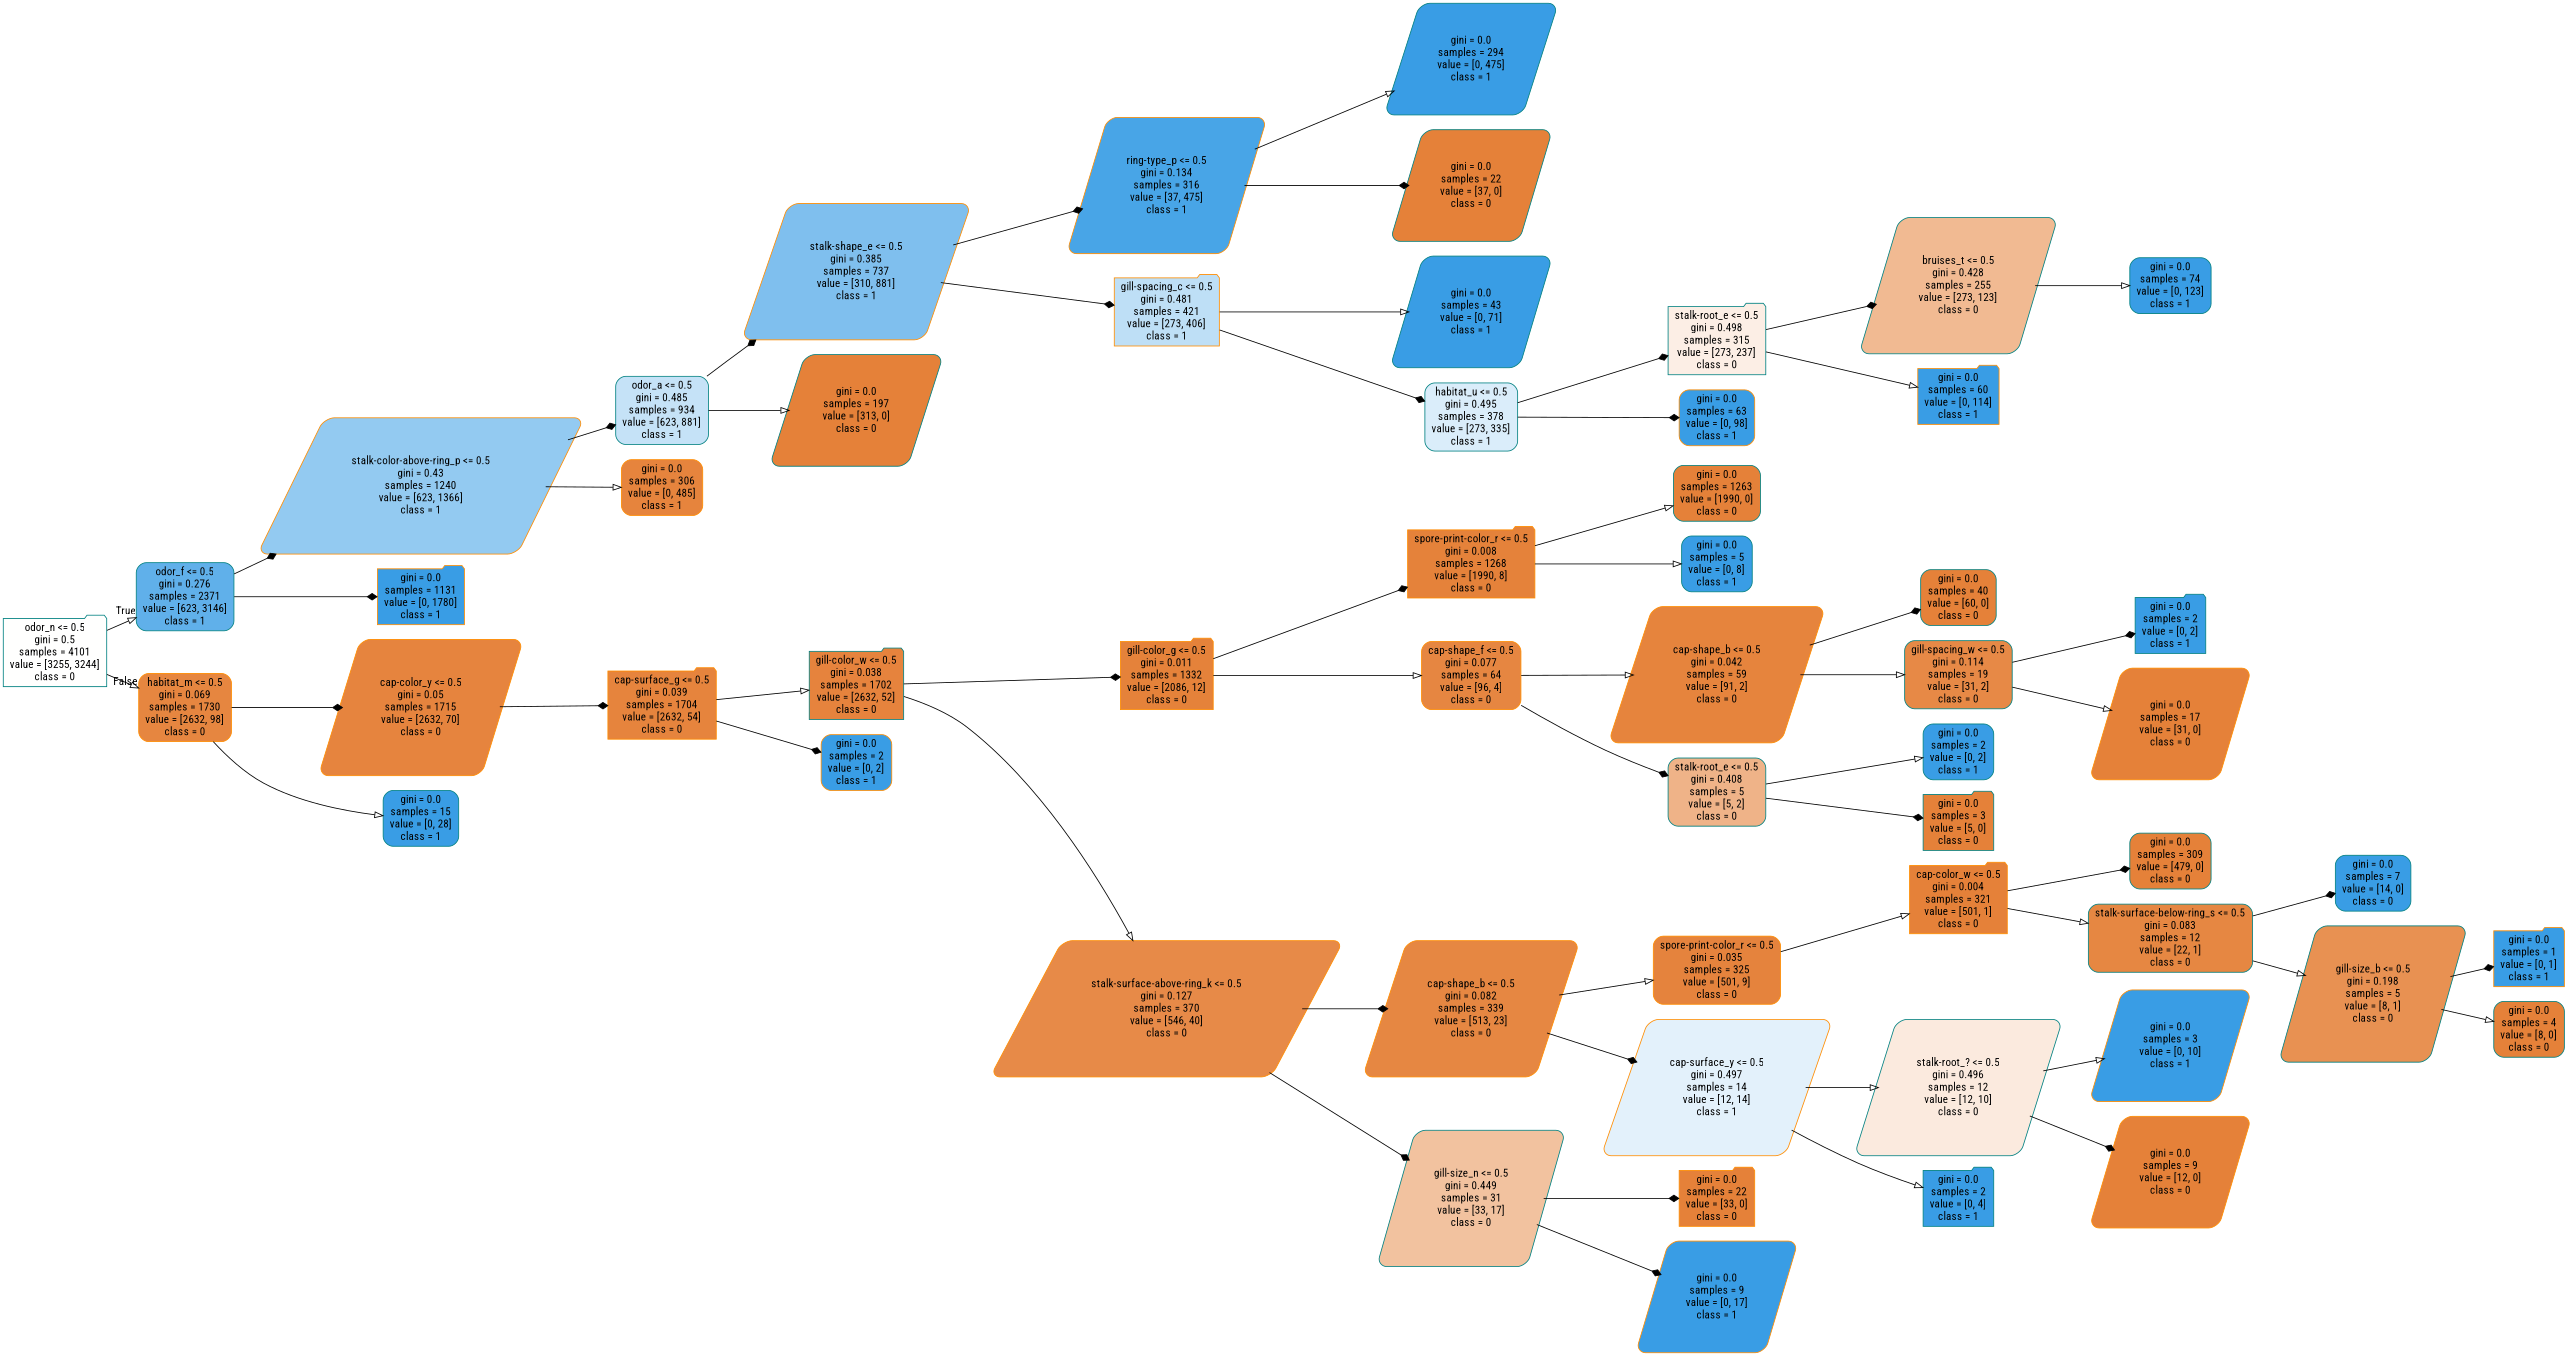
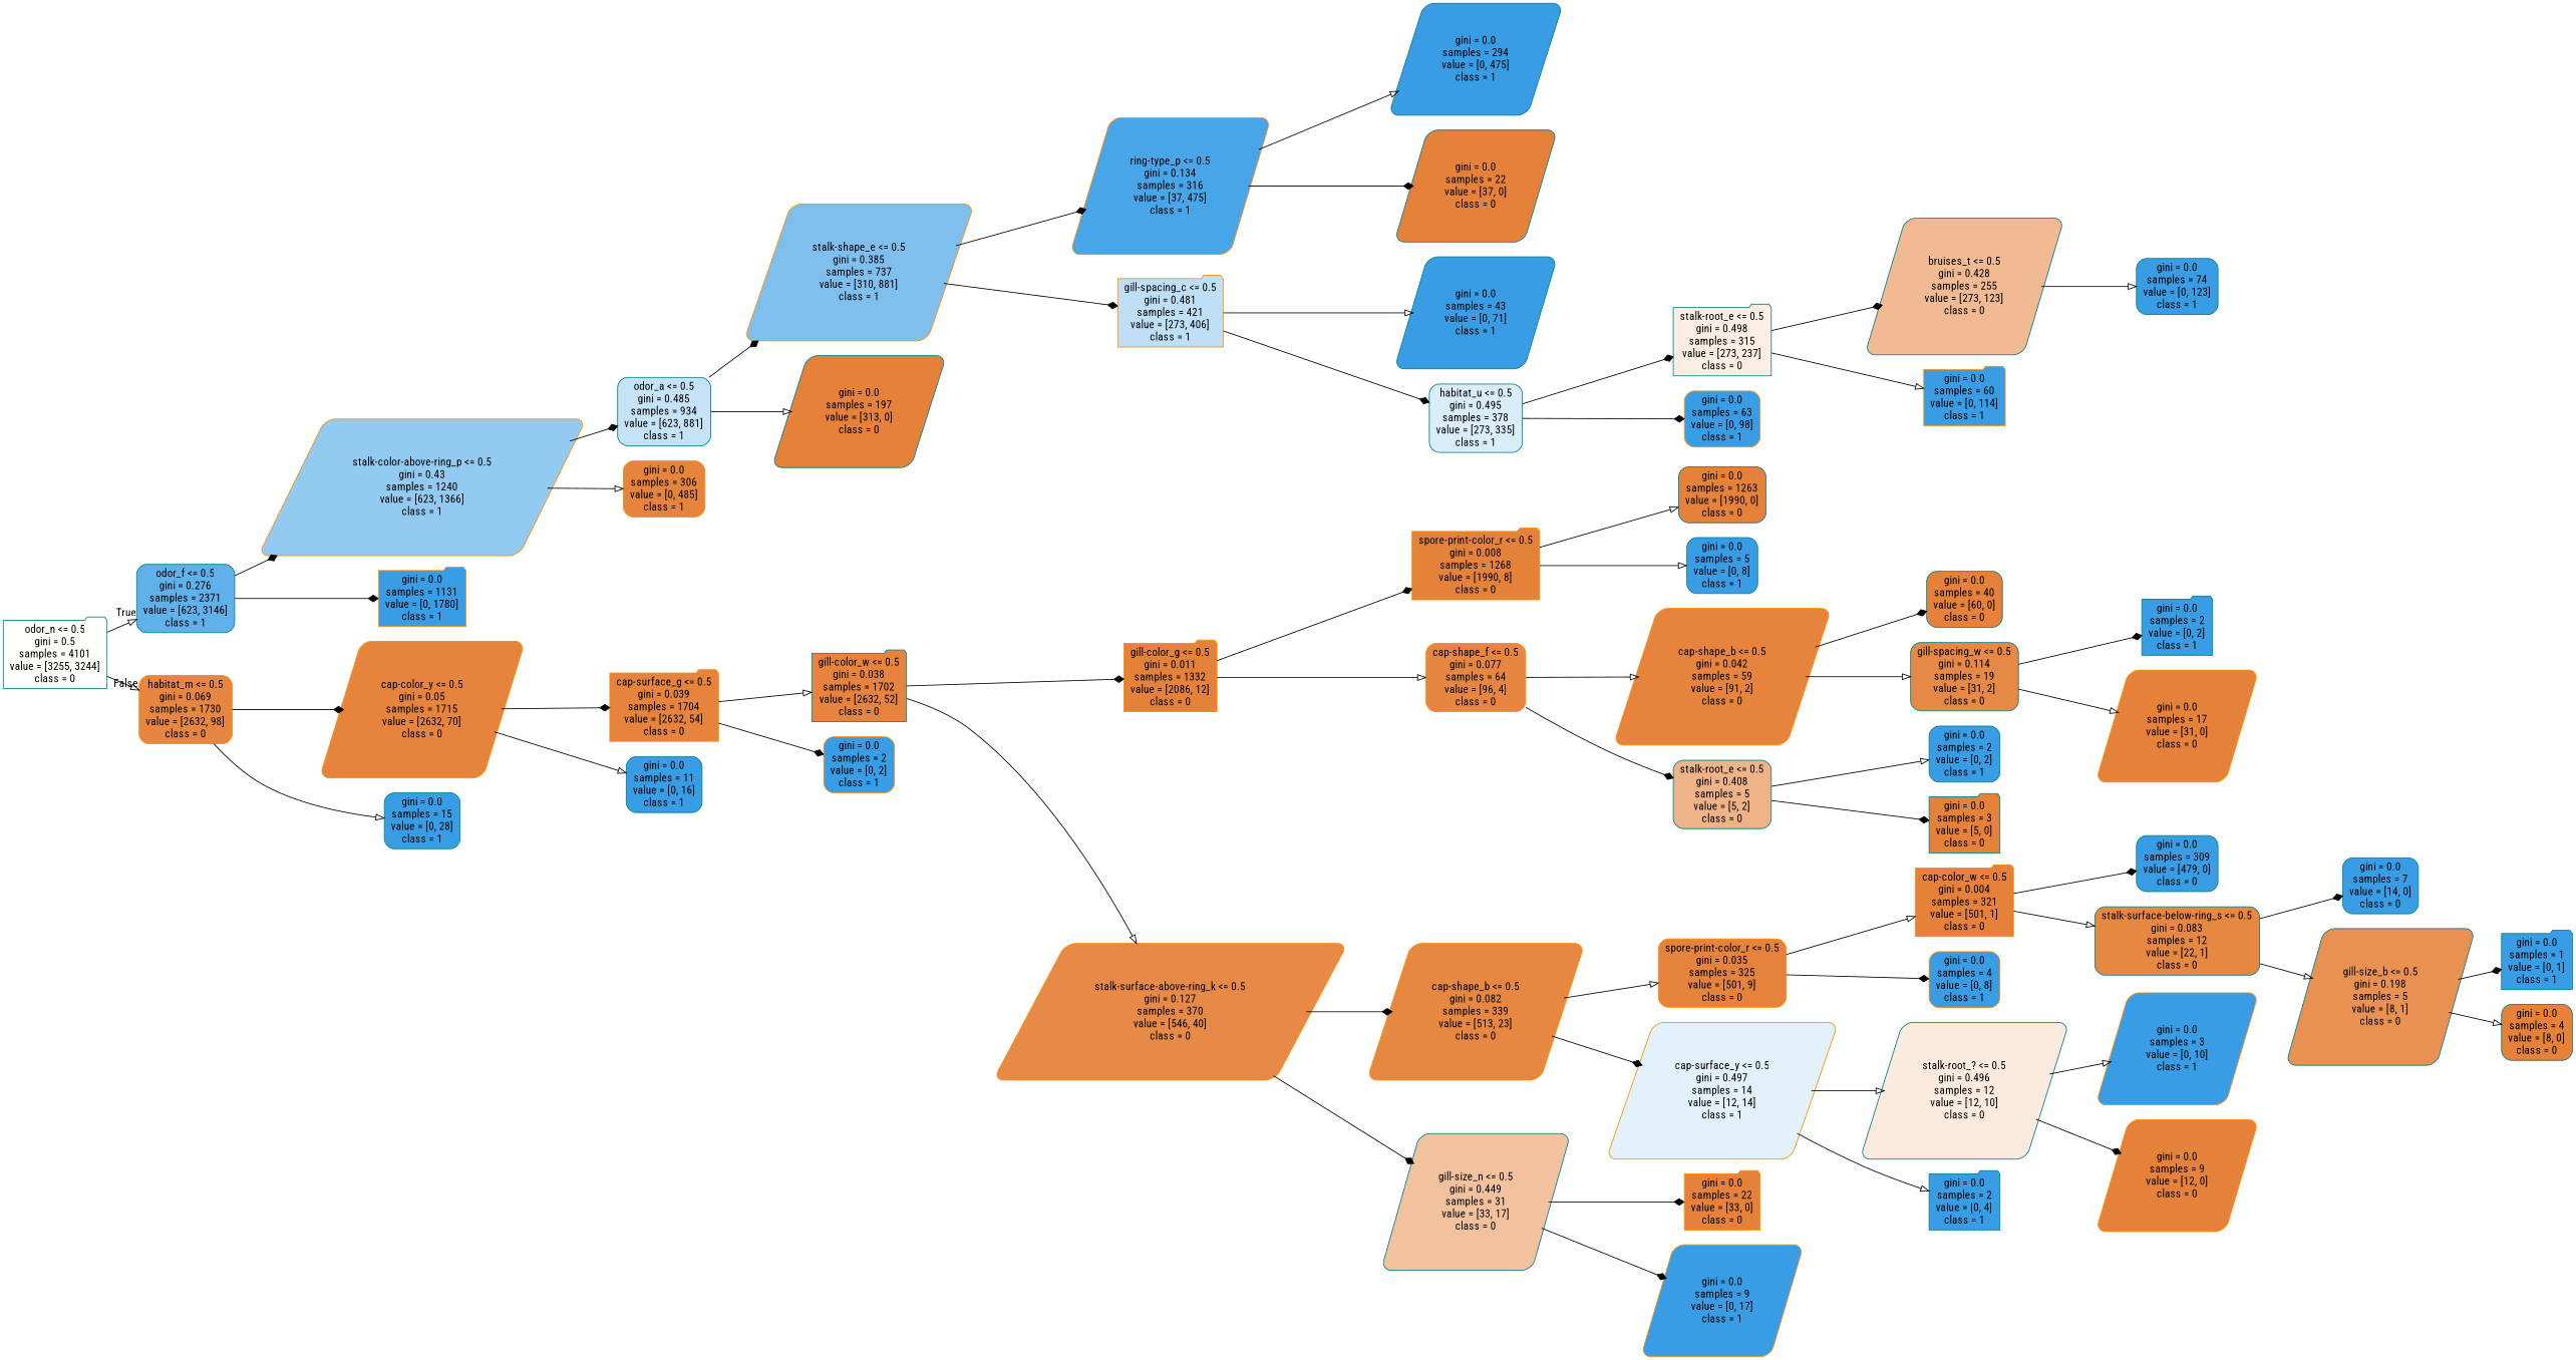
  digraph {
    fontname="Roboto Condensed"
    rankdir=LR
    node [color=teal fillcolor="#399de5" fontname="Roboto Condensed" shape=box style="filled, rounded"]
    edge [arrowhead=diamond fontname="Roboto Condensed"]
    n1 [fillcolor="#fffffe" label="odor_n <= 0.5\ngini = 0.5\nsamples = 4101\nvalue = [3255, 3244]\nclass = 0" shape=folder]
    n2 [fillcolor="#60b0ea" label="odor_f <= 0.5\ngini = 0.276\nsamples = 2371\nvalue = [623, 3146]\nclass = 1"]
    n3 [color=darkorange fillcolor="#e68640" label="habitat_m <= 0.5\ngini = 0.069\nsamples = 1730\nvalue = [2632, 98]\nclass = 0"]
    n4 [color=darkorange fillcolor="#93caf1" label="stalk-color-above-ring_p <= 0.5\ngini = 0.43\nsamples = 1240\nvalue = [623, 1366]\nclass = 1" shape=parallelogram]
    n5 [color=darkorange label="gini = 0.0\nsamples = 1131\nvalue = [0, 1780]\nclass = 1" shape=folder]
    n6 [color=darkorange fillcolor="#e6843e" label="cap-color_y <= 0.5\ngini = 0.05\nsamples = 1715\nvalue = [2632, 70]\nclass = 0" shape=parallelogram]
    n7 [label="gini = 0.0\nsamples = 15\nvalue = [0, 28]\nclass = 1"]
    n8 [fillcolor="#c5e2f7" label="odor_a <= 0.5\ngini = 0.485\nsamples = 934\nvalue = [623, 881]\nclass = 1"]
    n9 [color=darkorange fillcolor="#e6843d" label="gini = 0.0\nsamples = 306\nvalue = [0, 485]\nclass = 1"]
    n10 [color=darkorange fillcolor="#7fbfee" label="stalk-shape_e <= 0.5\ngini = 0.385\nsamples = 737\nvalue = [310, 881]\nclass = 1" shape=parallelogram]
    n11 [fillcolor="#e58139" label="gini = 0.0\nsamples = 197\nvalue = [313, 0]\nclass = 0" shape=parallelogram]
    n12 [color=darkorange fillcolor="#48a5e7" label="ring-type_p <= 0.5\ngini = 0.134\nsamples = 316\nvalue = [37, 475]\nclass = 1" shape=parallelogram]
    n13 [color=darkorange fillcolor="#bedff6" label="gill-spacing_c <= 0.5\ngini = 0.481\nsamples = 421\nvalue = [273, 406]\nclass = 1" shape=folder]
    n14 [label="gini = 0.0\nsamples = 294\nvalue = [0, 475]\nclass = 1" shape=parallelogram]
    n15 [fillcolor="#e58139" label="gini = 0.0\nsamples = 22\nvalue = [37, 0]\nclass = 0" shape=parallelogram]
    n16 [label="gini = 0.0\nsamples = 43\nvalue = [0, 71]\nclass = 1" shape=parallelogram]
    n17 [fillcolor="#daedfa" label="habitat_u <= 0.5\ngini = 0.495\nsamples = 378\nvalue = [273, 335]\nclass = 1"]
    n18 [fillcolor="#fceee5" label="stalk-root_e <= 0.5\ngini = 0.498\nsamples = 315\nvalue = [273, 237]\nclass = 0" shape=folder]
    n19 [color=darkorange label="gini = 0.0\nsamples = 63\nvalue = [0, 98]\nclass = 1"]
    n20 [fillcolor="#f1ba92" label="bruises_t <= 0.5\ngini = 0.428\nsamples = 255\nvalue = [273, 123]\nclass = 0" shape=parallelogram]
    n21 [color=darkorange label="gini = 0.0\nsamples = 60\nvalue = [0, 114]\nclass = 1" shape=folder]
    n22 [label="gini = 0.0\nsamples = 74\nvalue = [0, 123]\nclass = 1"]
    n23 [color=darkorange fillcolor="#e6843d" label="cap-surface_g <= 0.5\ngini = 0.039\nsamples = 1704\nvalue = [2632, 54]\nclass = 0" shape=folder]
+   n24 [label="gini = 0.0\nsamples = 11\nvalue = [0, 16]\nclass = 1"]
    n25 [fillcolor="#e6833d" label="gill-color_w <= 0.5\ngini = 0.038\nsamples = 1702\nvalue = [2632, 52]\nclass = 0" shape=folder]
    n26 [color=darkorange label="gini = 0.0\nsamples = 2\nvalue = [0, 2]\nclass = 1"]
    n27 [color=darkorange fillcolor="#e5823a" label="gill-color_g <= 0.5\ngini = 0.011\nsamples = 1332\nvalue = [2086, 12]\nclass = 0" shape=folder]
    n28 [color=darkorange fillcolor="#e78a48" label="stalk-surface-above-ring_k <= 0.5\ngini = 0.127\nsamples = 370\nvalue = [546, 40]\nclass = 0" shape=parallelogram]
    n29 [color=darkorange fillcolor="#e5823a" label="spore-print-color_r <= 0.5\ngini = 0.008\nsamples = 1268\nvalue = [1990, 8]\nclass = 0" shape=folder]
    n30 [color=darkorange fillcolor="#e68641" label="cap-shape_f <= 0.5\ngini = 0.077\nsamples = 64\nvalue = [96, 4]\nclass = 0"]
    n31 [color=darkorange fillcolor="#e68742" label="cap-shape_b <= 0.5\ngini = 0.082\nsamples = 339\nvalue = [513, 23]\nclass = 0" shape=parallelogram]
    n32 [fillcolor="#f2c29f" label="gill-size_n <= 0.5\ngini = 0.449\nsamples = 31\nvalue = [33, 17]\nclass = 0" shape=parallelogram]
    n33 [fillcolor="#e58139" label="gini = 0.0\nsamples = 1263\nvalue = [1990, 0]\nclass = 0"]
    n34 [label="gini = 0.0\nsamples = 5\nvalue = [0, 8]\nclass = 1"]
    n35 [color=darkorange fillcolor="#e6843d" label="cap-shape_b <= 0.5\ngini = 0.042\nsamples = 59\nvalue = [91, 2]\nclass = 0" shape=parallelogram]
    n36 [fillcolor="#efb388" label="stalk-root_e <= 0.5\ngini = 0.408\nsamples = 5\nvalue = [5, 2]\nclass = 0"]
    n37 [fillcolor="#e58139" label="gini = 0.0\nsamples = 40\nvalue = [60, 0]\nclass = 0"]
    n38 [fillcolor="#e78946" label="gill-spacing_w <= 0.5\ngini = 0.114\nsamples = 19\nvalue = [31, 2]\nclass = 0"]
    n39 [label="gini = 0.0\nsamples = 2\nvalue = [0, 2]\nclass = 1"]
    n40 [fillcolor="#e58139" label="gini = 0.0\nsamples = 3\nvalue = [5, 0]\nclass = 0" shape=folder]
    n41 [label="gini = 0.0\nsamples = 2\nvalue = [0, 2]\nclass = 1" shape=folder]
    n42 [color=darkorange fillcolor="#e58139" label="gini = 0.0\nsamples = 17\nvalue = [31, 0]\nclass = 0" shape=parallelogram]
    n43 [color=darkorange fillcolor="#e5833d" label="spore-print-color_r <= 0.5\ngini = 0.035\nsamples = 325\nvalue = [501, 9]\nclass = 0"]
    n44 [color=darkorange fillcolor="#e3f1fb" label="cap-surface_y <= 0.5\ngini = 0.497\nsamples = 14\nvalue = [12, 14]\nclass = 1" shape=parallelogram]
    n45 [color=darkorange fillcolor="#e58139" label="gini = 0.0\nsamples = 22\nvalue = [33, 0]\nclass = 0" shape=folder]
    n46 [color=darkorange label="gini = 0.0\nsamples = 9\nvalue = [0, 17]\nclass = 1" shape=parallelogram]
    n47 [color=darkorange fillcolor="#e58139" label="cap-color_w <= 0.5\ngini = 0.004\nsamples = 321\nvalue = [501, 1]\nclass = 0" shape=folder]
+   n48 [color=darkorange label="gini = 0.0\nsamples = 4\nvalue = [0, 8]\nclass = 1"]
    n49 [fillcolor="#fbeade" label="stalk-root_? <= 0.5\ngini = 0.496\nsamples = 12\nvalue = [12, 10]\nclass = 0" shape=parallelogram]
    n50 [label="gini = 0.0\nsamples = 2\nvalue = [0, 4]\nclass = 1" shape=folder]
-   n51 [fillcolor="#e58139" label="gini = 0.0\nsamples = 309\nvalue = [479, 0]\nclass = 0"]
+   n51 [label="gini = 0.0\nsamples = 309\nvalue = [479, 0]\nclass = 0"]
    n52 [fillcolor="#e68742" label="stalk-surface-below-ring_s <= 0.5\ngini = 0.083\nsamples = 12\nvalue = [22, 1]\nclass = 0"]
    n53 [label="gini = 0.0\nsamples = 7\nvalue = [14, 0]\nclass = 0"]
    n54 [fillcolor="#e89152" label="gill-size_b <= 0.5\ngini = 0.198\nsamples = 5\nvalue = [8, 1]\nclass = 0" shape=parallelogram]
-   n55 [color=darkorange label="gini = 0.0\nsamples = 1\nvalue = [0, 1]\nclass = 1" shape=folder]
+   n55 [label="gini = 0.0\nsamples = 1\nvalue = [0, 1]\nclass = 1" shape=folder]
    n56 [fillcolor="#e58139" label="gini = 0.0\nsamples = 4\nvalue = [8, 0]\nclass = 0"]
    n57 [color=darkorange label="gini = 0.0\nsamples = 3\nvalue = [0, 10]\nclass = 1" shape=parallelogram]
    n58 [color=darkorange fillcolor="#e58139" label="gini = 0.0\nsamples = 9\nvalue = [12, 0]\nclass = 0" shape=parallelogram]
    n1 -> n2 [arrowhead=onormal headlabel=True labelangle=45 labeldistance=2.5]
    n1 -> n3 [arrowhead=onormal headlabel=False labelangle=-45 labeldistance=2.5]
    n2 -> n4
    n2 -> n5
    n3 -> n6
    n3 -> n7 [arrowhead=onormal]
    n4 -> n8
    n4 -> n9 [arrowhead=onormal]
    n6 -> n23
+   n6 -> n24 [arrowhead=onormal]
    n8 -> n10
    n8 -> n11 [arrowhead=onormal]
    n10 -> n12
    n10 -> n13
    n12 -> n14 [arrowhead=onormal]
    n12 -> n15
    n13 -> n16 [arrowhead=onormal]
    n13 -> n17
    n17 -> n18
    n17 -> n19
    n18 -> n20
    n18 -> n21 [arrowhead=onormal]
    n20 -> n22 [arrowhead=onormal]
    n23 -> n25 [arrowhead=onormal]
    n23 -> n26
    n25 -> n27
    n25 -> n28 [arrowhead=onormal]
    n27 -> n29
    n27 -> n30 [arrowhead=onormal]
    n28 -> n31
    n28 -> n32
    n29 -> n33 [arrowhead=onormal]
    n29 -> n34 [arrowhead=onormal]
    n30 -> n35 [arrowhead=onormal]
    n30 -> n36
    n31 -> n43 [arrowhead=onormal]
    n31 -> n44
    n32 -> n45
    n32 -> n46
    n35 -> n37
    n35 -> n38 [arrowhead=onormal]
    n36 -> n39 [arrowhead=onormal]
    n36 -> n40
    n38 -> n41
    n38 -> n42 [arrowhead=onormal]
    n43 -> n47 [arrowhead=onormal]
+   n43 -> n48
    n44 -> n49 [arrowhead=onormal]
    n44 -> n50 [arrowhead=onormal]
    n47 -> n51
    n47 -> n52 [arrowhead=onormal]
    n49 -> n57 [arrowhead=onormal]
    n49 -> n58
    n52 -> n53
    n52 -> n54 [arrowhead=onormal]
    n54 -> n55
    n54 -> n56 [arrowhead=onormal]
  }
